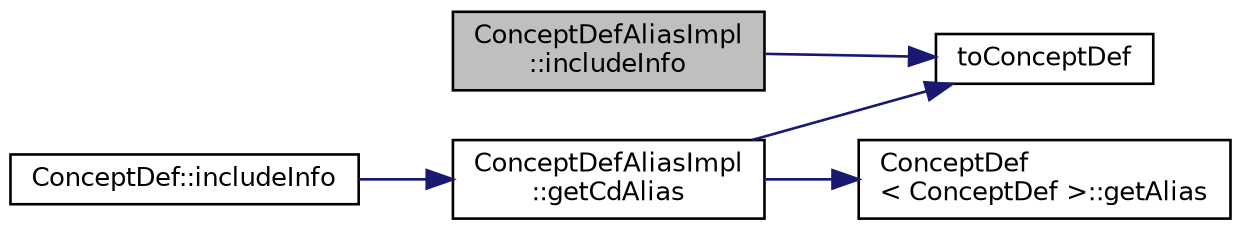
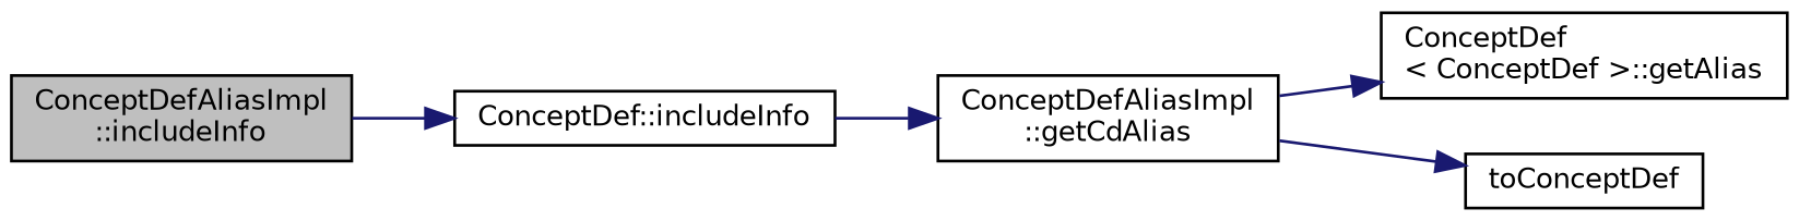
  digraph {
    rankdir=LR
    node [color=black fillcolor=white fontname=Helvetica fontsize=10 shape=record style=filled]
    edge [color=midnightblue fontname=Helvetica fontsize=10 labelfontname=Helvetica labelfontsize=10 style=solid]
    n1 [fillcolor=grey75 fontcolor=black height=0.2 label="ConceptDefAliasImpl\l::includeInfo" width=0.4]
    n2 [height=0.2 label="ConceptDef::includeInfo" width=0.4]
    n3 [height=0.2 label="ConceptDefAliasImpl\l::getCdAlias" width=0.4]
    n4 [height=0.2 label="ConceptDef\l\< ConceptDef \>::getAlias" width=0.4]
    n5 [height=0.2 label=toConceptDef width=0.4]
-   n1 -> n5
+   n1 -> n2
    n2 -> n3
    n3 -> n4
    n3 -> n5
  }
